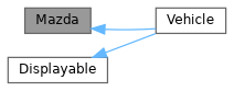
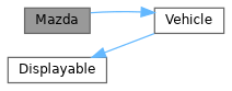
  digraph {
    rankdir=LR
    node [color=gray40 fillcolor=white fontname=Helvetica fontsize=10 shape=box style=filled]
    edge [color=steelblue1 dir=back fontname=Helvetica fontsize=10 labelfontname=Helvetica labelfontsize=10 style=solid]
    n1 [fillcolor=grey60 fontcolor=black height=0.2 label=Mazda width=0.4]
    n2 [height=0.2 label=Vehicle width=0.4]
    n3 [height=0.2 label=Displayable width=0.4]
-   n1 -> n2
+   n2 -> n1
    n3 -> n2
  }
